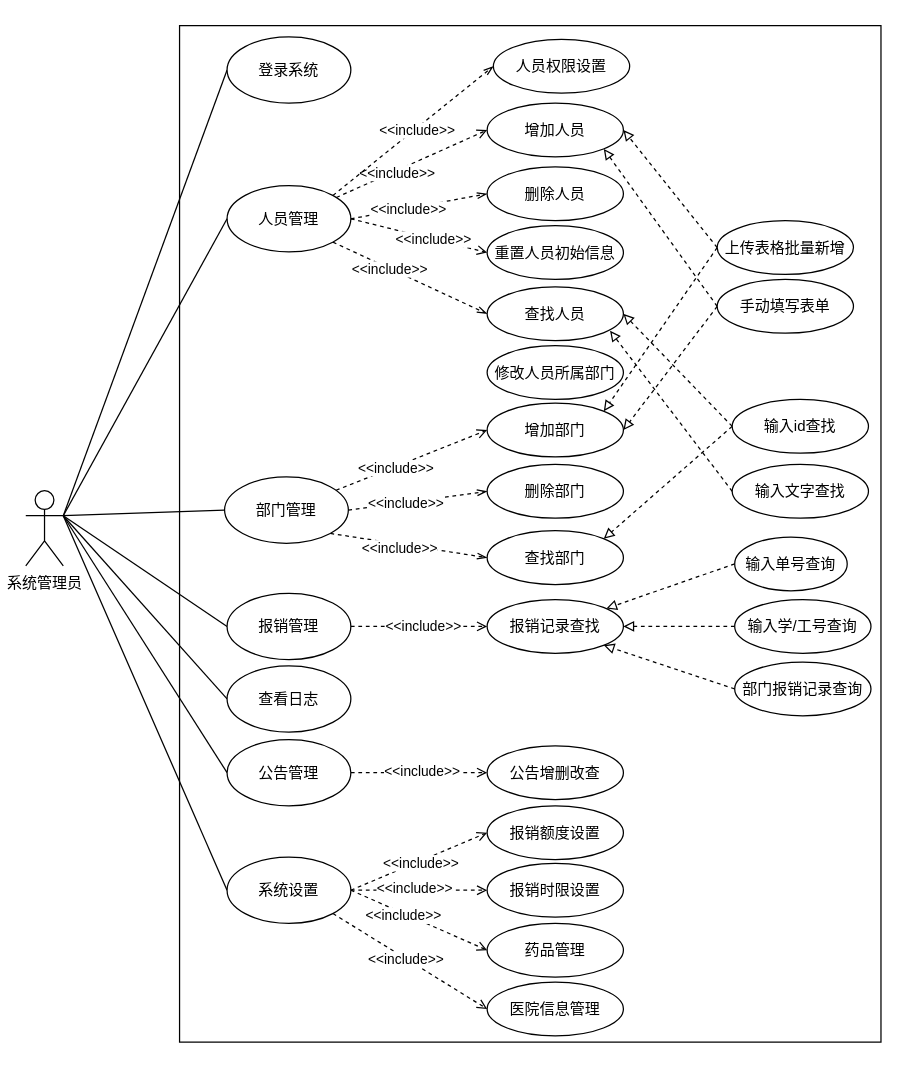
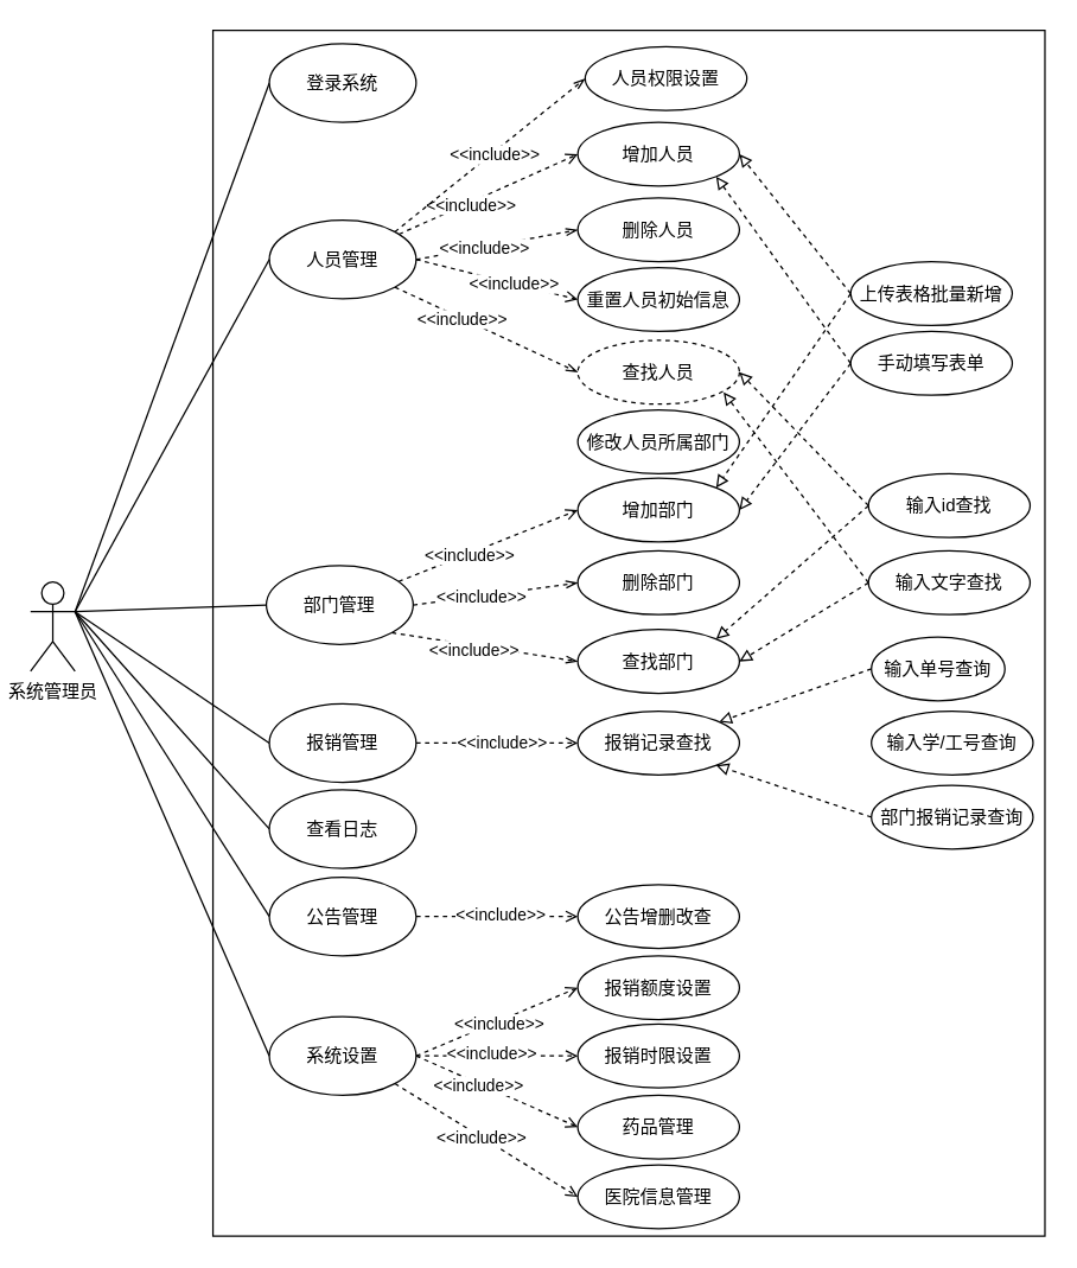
  <mxCell id="0" />
  <mxCell id="1" parent="0" />
  <mxCell id="2" value="" style="rounded=0;whiteSpace=wrap;html=1;" parent="1" vertex="1"><mxGeometry x="143" y="20" width="561" height="813" as="geometry" /></mxCell>
  <mxCell id="3" style="rounded=0;orthogonalLoop=1;jettySize=auto;html=1;entryX=0;entryY=0.5;entryDx=0;entryDy=0;labelBackgroundColor=none;endArrow=open;endFill=0;dashed=1;" parent="1" source="13" target="15" edge="1" treatAsSingle="0"><mxGeometry relative="1" as="geometry"><mxPoint x="362" y="125" as="targetPoint" /></mxGeometry></mxCell>
  <mxCell id="4" value="&amp;lt;&amp;lt;include&amp;gt;&amp;gt;" style="edgeLabel;html=1;align=center;verticalAlign=middle;resizable=0;points=[];" parent="3" vertex="1" connectable="0"><mxGeometry x="-0.209" y="-1" relative="1" as="geometry"><mxPoint as="offset" /></mxGeometry></mxCell>
  <mxCell id="5" style="edgeStyle=none;rounded=0;orthogonalLoop=1;jettySize=auto;html=1;entryX=0;entryY=0.5;entryDx=0;entryDy=0;dashed=1;labelBackgroundColor=none;endArrow=openThin;endFill=0;exitX=1;exitY=0.5;exitDx=0;exitDy=0;" parent="1" source="13" target="14" edge="1" treatAsSingle="0"><mxGeometry relative="1" as="geometry"><mxPoint x="255" y="187" as="sourcePoint" /><mxPoint x="360" y="201" as="targetPoint" /></mxGeometry></mxCell>
  <mxCell id="6" value="&amp;lt;&amp;lt;include&amp;gt;&amp;gt;" style="edgeLabel;html=1;align=center;verticalAlign=middle;resizable=0;points=[];" parent="5" vertex="1" connectable="0"><mxGeometry x="-0.171" relative="1" as="geometry"><mxPoint as="offset" /></mxGeometry></mxCell>
  <mxCell id="7" style="edgeStyle=none;rounded=0;orthogonalLoop=1;jettySize=auto;html=1;exitX=1;exitY=0.5;exitDx=0;exitDy=0;entryX=0;entryY=0.5;entryDx=0;entryDy=0;dashed=1;labelBackgroundColor=none;endArrow=open;endFill=0;" parent="1" source="13" target="16" edge="1" treatAsSingle="0"><mxGeometry relative="1" as="geometry"><mxPoint x="362.56" y="286.04" as="targetPoint" /></mxGeometry></mxCell>
  <mxCell id="8" value="&amp;lt;&amp;lt;include&amp;gt;&amp;gt;" style="edgeLabel;html=1;align=center;verticalAlign=middle;resizable=0;points=[];" parent="7" vertex="1" connectable="0"><mxGeometry x="0.188" relative="1" as="geometry"><mxPoint as="offset" /></mxGeometry></mxCell>
  <mxCell id="9" style="edgeStyle=none;rounded=0;orthogonalLoop=1;jettySize=auto;html=1;exitX=1;exitY=1;exitDx=0;exitDy=0;entryX=0;entryY=0.5;entryDx=0;entryDy=0;dashed=1;labelBackgroundColor=none;endArrow=openThin;endFill=0;" parent="1" source="13" target="17" edge="1" treatAsSingle="0"><mxGeometry relative="1" as="geometry" /></mxCell>
  <mxCell id="10" value="&amp;lt;&amp;lt;include&amp;gt;&amp;gt;" style="edgeLabel;html=1;align=center;verticalAlign=middle;resizable=0;points=[];" parent="9" vertex="1" connectable="0"><mxGeometry x="-0.258" relative="1" as="geometry"><mxPoint as="offset" /></mxGeometry></mxCell>
  <mxCell id="11" style="rounded=0;orthogonalLoop=1;jettySize=auto;html=1;exitX=1;exitY=0;exitDx=0;exitDy=0;entryX=0;entryY=0.5;entryDx=0;entryDy=0;dashed=1;endArrow=openThin;endFill=0;" parent="1" source="13" target="73" edge="1" treatAsSingle="0"><mxGeometry relative="1" as="geometry" /></mxCell>
  <mxCell id="12" value="&amp;lt;&amp;lt;include&amp;gt;&amp;gt;" style="edgeLabel;html=1;align=center;verticalAlign=middle;resizable=0;points=[];" parent="11" vertex="1" connectable="0"><mxGeometry x="-0.211" y="-2" relative="1" as="geometry"><mxPoint x="15.29" y="-13" as="offset" /></mxGeometry></mxCell>
  <mxCell id="13" value="人员管理" style="ellipse;whiteSpace=wrap;html=1;" parent="1" vertex="1"><mxGeometry x="181" y="148" width="99" height="53" as="geometry" /></mxCell>
  <mxCell id="14" value="删除人员" style="ellipse;whiteSpace=wrap;html=1;" parent="1" vertex="1"><mxGeometry x="389" y="133" width="109" height="43" as="geometry" /></mxCell>
  <mxCell id="15" value="增加人员" style="ellipse;whiteSpace=wrap;html=1;" parent="1" vertex="1"><mxGeometry x="389" y="82" width="109" height="43" as="geometry" /></mxCell>
  <mxCell id="16" value="重置人员初始信息" style="ellipse;whiteSpace=wrap;html=1;" parent="1" vertex="1"><mxGeometry x="389" y="180" width="109" height="43" as="geometry" /></mxCell>
- <mxCell id="17" value="查找人员" style="ellipse;whiteSpace=wrap;html=1;" parent="1" vertex="1"><mxGeometry x="389" y="229" width="109" height="43" as="geometry" /></mxCell>
+ <mxCell id="17" value="查找人员" style="ellipse;whiteSpace=wrap;html=1;dashed=1;" parent="1" vertex="1"><mxGeometry x="389" y="229" width="109" height="43" as="geometry" /></mxCell>
  <mxCell id="18" style="edgeStyle=none;rounded=0;orthogonalLoop=1;jettySize=auto;html=1;exitX=1;exitY=0.333;exitDx=0;exitDy=0;exitPerimeter=0;entryX=0;entryY=0.5;entryDx=0;entryDy=0;labelBackgroundColor=none;endArrow=none;endFill=0;" parent="1" source="25" target="13" edge="1"><mxGeometry relative="1" as="geometry" /></mxCell>
  <mxCell id="19" style="edgeStyle=none;rounded=0;orthogonalLoop=1;jettySize=auto;html=1;exitX=1;exitY=0.333;exitDx=0;exitDy=0;exitPerimeter=0;entryX=0;entryY=0.5;entryDx=0;entryDy=0;labelBackgroundColor=none;endArrow=none;endFill=0;" parent="1" source="25" target="32" edge="1"><mxGeometry relative="1" as="geometry" /></mxCell>
  <mxCell id="20" style="edgeStyle=none;rounded=0;orthogonalLoop=1;jettySize=auto;html=1;exitX=1;exitY=0.333;exitDx=0;exitDy=0;exitPerimeter=0;entryX=0;entryY=0.5;entryDx=0;entryDy=0;labelBackgroundColor=none;endArrow=none;endFill=0;" parent="1" source="25" target="51" edge="1"><mxGeometry relative="1" as="geometry" /></mxCell>
  <mxCell id="21" style="edgeStyle=none;rounded=0;orthogonalLoop=1;jettySize=auto;html=1;exitX=1;exitY=0.333;exitDx=0;exitDy=0;exitPerimeter=0;entryX=0;entryY=0.5;entryDx=0;entryDy=0;labelBackgroundColor=none;endArrow=none;endFill=0;" parent="1" source="25" target="59" edge="1"><mxGeometry relative="1" as="geometry" /></mxCell>
  <mxCell id="22" style="edgeStyle=none;rounded=0;orthogonalLoop=1;jettySize=auto;html=1;exitX=1;exitY=0.333;exitDx=0;exitDy=0;exitPerimeter=0;entryX=0;entryY=0.5;entryDx=0;entryDy=0;labelBackgroundColor=none;endArrow=none;endFill=0;" parent="1" source="25" target="68" edge="1"><mxGeometry relative="1" as="geometry" /></mxCell>
  <mxCell id="23" style="edgeStyle=none;rounded=0;orthogonalLoop=1;jettySize=auto;html=1;exitX=1;exitY=0.333;exitDx=0;exitDy=0;exitPerimeter=0;labelBackgroundColor=none;endArrow=none;endFill=0;entryX=0;entryY=0.5;entryDx=0;entryDy=0;" parent="1" source="25" target="72" edge="1"><mxGeometry relative="1" as="geometry"><mxPoint x="174" y="50.5" as="targetPoint" /></mxGeometry></mxCell>
  <mxCell id="24" style="edgeStyle=none;rounded=0;orthogonalLoop=1;jettySize=auto;html=1;exitX=1;exitY=0.333;exitDx=0;exitDy=0;exitPerimeter=0;entryX=0;entryY=0.5;entryDx=0;entryDy=0;labelBackgroundColor=none;endArrow=none;endFill=0;" parent="1" source="25" target="71" edge="1"><mxGeometry relative="1" as="geometry" /></mxCell>
  <mxCell id="25" value="系统管理员" style="shape=umlActor;verticalLabelPosition=bottom;verticalAlign=top;html=1;" parent="1" vertex="1"><mxGeometry x="20" y="392" width="30" height="60" as="geometry" /></mxCell>
  <mxCell id="26" style="rounded=0;orthogonalLoop=1;jettySize=auto;html=1;entryX=0;entryY=0.5;entryDx=0;entryDy=0;labelBackgroundColor=none;endArrow=open;endFill=0;dashed=1;" parent="1" source="32" target="34" edge="1" treatAsSingle="0"><mxGeometry relative="1" as="geometry"><mxPoint x="362" y="314" as="targetPoint" /></mxGeometry></mxCell>
  <mxCell id="27" value="&amp;lt;&amp;lt;include&amp;gt;&amp;gt;" style="edgeLabel;html=1;align=center;verticalAlign=middle;resizable=0;points=[];" parent="26" vertex="1" connectable="0"><mxGeometry x="-0.209" y="-1" relative="1" as="geometry"><mxPoint as="offset" /></mxGeometry></mxCell>
  <mxCell id="28" style="edgeStyle=none;rounded=0;orthogonalLoop=1;jettySize=auto;html=1;entryX=0;entryY=0.5;entryDx=0;entryDy=0;dashed=1;labelBackgroundColor=none;endArrow=openThin;endFill=0;exitX=1;exitY=0.5;exitDx=0;exitDy=0;" parent="1" source="32" target="33" edge="1" treatAsSingle="0"><mxGeometry relative="1" as="geometry"><mxPoint x="255" y="376" as="sourcePoint" /><mxPoint x="360" y="390" as="targetPoint" /></mxGeometry></mxCell>
  <mxCell id="29" value="&amp;lt;&amp;lt;include&amp;gt;&amp;gt;" style="edgeLabel;html=1;align=center;verticalAlign=middle;resizable=0;points=[];" parent="28" vertex="1" connectable="0"><mxGeometry x="-0.171" relative="1" as="geometry"><mxPoint as="offset" /></mxGeometry></mxCell>
  <mxCell id="30" style="edgeStyle=none;rounded=0;orthogonalLoop=1;jettySize=auto;html=1;exitX=1;exitY=1;exitDx=0;exitDy=0;entryX=0;entryY=0.5;entryDx=0;entryDy=0;dashed=1;labelBackgroundColor=none;endArrow=openThin;endFill=0;" parent="1" source="32" target="36" edge="1" treatAsSingle="0"><mxGeometry relative="1" as="geometry" /></mxCell>
  <mxCell id="31" value="&amp;lt;&amp;lt;include&amp;gt;&amp;gt;" style="edgeLabel;html=1;align=center;verticalAlign=middle;resizable=0;points=[];" parent="30" vertex="1" connectable="0"><mxGeometry x="-0.258" relative="1" as="geometry"><mxPoint x="8.77" y="4.41" as="offset" /></mxGeometry></mxCell>
  <mxCell id="32" value="部门管理" style="ellipse;whiteSpace=wrap;html=1;" parent="1" vertex="1"><mxGeometry x="179" y="381" width="99" height="53" as="geometry" /></mxCell>
  <mxCell id="33" value="删除部门" style="ellipse;whiteSpace=wrap;html=1;" parent="1" vertex="1"><mxGeometry x="389" y="371" width="109" height="43" as="geometry" /></mxCell>
  <mxCell id="34" value="增加部门" style="ellipse;whiteSpace=wrap;html=1;" parent="1" vertex="1"><mxGeometry x="389" y="322" width="109" height="43" as="geometry" /></mxCell>
  <mxCell id="35" value="修改人员所属部门" style="ellipse;whiteSpace=wrap;html=1;" parent="1" vertex="1"><mxGeometry x="389" y="276" width="109" height="43" as="geometry" /></mxCell>
  <mxCell id="36" value="查找部门" style="ellipse;whiteSpace=wrap;html=1;" parent="1" vertex="1"><mxGeometry x="389" y="424" width="109" height="43" as="geometry" /></mxCell>
  <mxCell id="37" style="edgeStyle=none;rounded=0;orthogonalLoop=1;jettySize=auto;html=1;exitX=0;exitY=0.5;exitDx=0;exitDy=0;entryX=1;entryY=0.5;entryDx=0;entryDy=0;dashed=1;labelBackgroundColor=none;endArrow=block;endFill=0;" parent="1" source="39" target="15" edge="1"><mxGeometry relative="1" as="geometry" /></mxCell>
  <mxCell id="38" style="edgeStyle=none;rounded=0;orthogonalLoop=1;jettySize=auto;html=1;exitX=0;exitY=0.5;exitDx=0;exitDy=0;entryX=1;entryY=0;entryDx=0;entryDy=0;dashed=1;labelBackgroundColor=none;endArrow=block;endFill=0;" parent="1" source="39" target="34" edge="1"><mxGeometry relative="1" as="geometry" /></mxCell>
  <mxCell id="39" value="上传表格批量新增" style="ellipse;whiteSpace=wrap;html=1;" parent="1" vertex="1"><mxGeometry x="573" y="176" width="109" height="43" as="geometry" /></mxCell>
  <mxCell id="40" style="edgeStyle=none;rounded=0;orthogonalLoop=1;jettySize=auto;html=1;exitX=0;exitY=0.5;exitDx=0;exitDy=0;dashed=1;labelBackgroundColor=none;endArrow=block;endFill=0;entryX=1;entryY=1;entryDx=0;entryDy=0;" parent="1" source="42" target="15" edge="1"><mxGeometry relative="1" as="geometry" /></mxCell>
  <mxCell id="41" style="edgeStyle=none;rounded=0;orthogonalLoop=1;jettySize=auto;html=1;exitX=0;exitY=0.5;exitDx=0;exitDy=0;entryX=1;entryY=0.5;entryDx=0;entryDy=0;dashed=1;labelBackgroundColor=none;endArrow=block;endFill=0;" parent="1" source="42" target="34" edge="1"><mxGeometry relative="1" as="geometry" /></mxCell>
  <mxCell id="42" value="手动填写表单" style="ellipse;whiteSpace=wrap;html=1;" parent="1" vertex="1"><mxGeometry x="573" y="223" width="109" height="43" as="geometry" /></mxCell>
  <mxCell id="43" style="edgeStyle=none;rounded=0;orthogonalLoop=1;jettySize=auto;html=1;exitX=0;exitY=0.5;exitDx=0;exitDy=0;entryX=0.902;entryY=0.815;entryDx=0;entryDy=0;entryPerimeter=0;dashed=1;labelBackgroundColor=none;endArrow=block;endFill=0;" parent="1" source="45" target="17" edge="1"><mxGeometry relative="1" as="geometry" /></mxCell>
+ <mxCell id="44" style="edgeStyle=none;rounded=0;orthogonalLoop=1;jettySize=auto;html=1;exitX=0;exitY=0.5;exitDx=0;exitDy=0;entryX=1;entryY=0.5;entryDx=0;entryDy=0;dashed=1;labelBackgroundColor=none;endArrow=block;endFill=0;" parent="1" source="45" target="36" edge="1"><mxGeometry relative="1" as="geometry" /></mxCell>
  <mxCell id="45" value="输入文字查找" style="ellipse;whiteSpace=wrap;html=1;" parent="1" vertex="1"><mxGeometry x="585" y="371" width="109" height="43" as="geometry" /></mxCell>
  <mxCell id="46" style="edgeStyle=none;rounded=0;orthogonalLoop=1;jettySize=auto;html=1;exitX=0;exitY=0.5;exitDx=0;exitDy=0;entryX=1;entryY=0.5;entryDx=0;entryDy=0;dashed=1;labelBackgroundColor=none;endArrow=block;endFill=0;" parent="1" source="48" target="17" edge="1"><mxGeometry relative="1" as="geometry" /></mxCell>
  <mxCell id="47" style="edgeStyle=none;rounded=0;orthogonalLoop=1;jettySize=auto;html=1;exitX=0;exitY=0.5;exitDx=0;exitDy=0;entryX=1;entryY=0;entryDx=0;entryDy=0;dashed=1;labelBackgroundColor=none;endArrow=block;endFill=0;" parent="1" source="48" target="36" edge="1"><mxGeometry relative="1" as="geometry" /></mxCell>
  <mxCell id="48" value="输入id查找" style="ellipse;whiteSpace=wrap;html=1;" parent="1" vertex="1"><mxGeometry x="585" y="319" width="109" height="43" as="geometry" /></mxCell>
  <mxCell id="49" style="edgeStyle=none;rounded=0;orthogonalLoop=1;jettySize=auto;html=1;exitX=1;exitY=0.5;exitDx=0;exitDy=0;dashed=1;labelBackgroundColor=none;endArrow=open;endFill=0;" parent="1" source="51" target="52" edge="1" treatAsSingle="0"><mxGeometry relative="1" as="geometry" /></mxCell>
  <mxCell id="50" value="&amp;lt;&amp;lt;include&amp;gt;&amp;gt;" style="edgeLabel;html=1;align=center;verticalAlign=middle;resizable=0;points=[];" parent="49" vertex="1" connectable="0"><mxGeometry x="0.431" y="-1" relative="1" as="geometry"><mxPoint x="-20.29" y="-1" as="offset" /></mxGeometry></mxCell>
  <mxCell id="51" value="报销管理" style="ellipse;whiteSpace=wrap;html=1;" parent="1" vertex="1"><mxGeometry x="181" y="474" width="99" height="53" as="geometry" /></mxCell>
  <mxCell id="52" value="报销记录查找" style="ellipse;whiteSpace=wrap;html=1;" parent="1" vertex="1"><mxGeometry x="389" y="479" width="109" height="43" as="geometry" /></mxCell>
- <mxCell id="53" style="edgeStyle=none;rounded=0;orthogonalLoop=1;jettySize=auto;html=1;exitX=0;exitY=0.5;exitDx=0;exitDy=0;dashed=1;labelBackgroundColor=none;endArrow=block;endFill=0;" parent="1" source="54" target="52" edge="1"><mxGeometry relative="1" as="geometry" /></mxCell>
  <mxCell id="54" value="输入学/工号查询" style="ellipse;whiteSpace=wrap;html=1;" parent="1" vertex="1"><mxGeometry x="587" y="479" width="109" height="43" as="geometry" /></mxCell>
  <mxCell id="55" style="edgeStyle=none;rounded=0;orthogonalLoop=1;jettySize=auto;html=1;exitX=0;exitY=0.5;exitDx=0;exitDy=0;entryX=1;entryY=1;entryDx=0;entryDy=0;dashed=1;labelBackgroundColor=none;endArrow=block;endFill=0;" parent="1" source="56" target="52" edge="1"><mxGeometry relative="1" as="geometry" /></mxCell>
  <mxCell id="56" value="部门报销记录查询" style="ellipse;whiteSpace=wrap;html=1;" parent="1" vertex="1"><mxGeometry x="587" y="529" width="109" height="43" as="geometry" /></mxCell>
  <mxCell id="57" style="edgeStyle=none;rounded=0;orthogonalLoop=1;jettySize=auto;html=1;exitX=0;exitY=0.5;exitDx=0;exitDy=0;dashed=1;labelBackgroundColor=none;endArrow=block;endFill=0;" parent="1" source="58" target="52" edge="1"><mxGeometry relative="1" as="geometry" /></mxCell>
  <mxCell id="58" value="输入单号查询" style="ellipse;whiteSpace=wrap;html=1;" parent="1" vertex="1"><mxGeometry x="587" y="429" width="90" height="43" as="geometry" /></mxCell>
  <mxCell id="59" value="查看日志" style="ellipse;whiteSpace=wrap;html=1;" parent="1" vertex="1"><mxGeometry x="181" y="532" width="99" height="53" as="geometry" /></mxCell>
  <mxCell id="60" style="edgeStyle=none;rounded=0;orthogonalLoop=1;jettySize=auto;html=1;exitX=1;exitY=0.5;exitDx=0;exitDy=0;entryX=0;entryY=0.5;entryDx=0;entryDy=0;labelBackgroundColor=none;endArrow=open;endFill=0;dashed=1;" parent="1" source="68" target="75" edge="1" treatAsSingle="0"><mxGeometry relative="1" as="geometry"><mxPoint x="394" y="677.5" as="targetPoint" /></mxGeometry></mxCell>
  <mxCell id="61" value="&amp;lt;&amp;lt;include&amp;gt;&amp;gt;" style="edgeLabel;html=1;align=center;verticalAlign=middle;resizable=0;points=[];" parent="60" vertex="1" connectable="0"><mxGeometry x="-0.188" y="-3" relative="1" as="geometry"><mxPoint x="10.47" y="-5.96" as="offset" /></mxGeometry></mxCell>
  <mxCell id="62" style="edgeStyle=none;rounded=0;orthogonalLoop=1;jettySize=auto;html=1;exitX=1;exitY=0.5;exitDx=0;exitDy=0;entryX=0;entryY=0.5;entryDx=0;entryDy=0;labelBackgroundColor=none;endArrow=open;endFill=0;dashed=1;" parent="1" source="68" target="76" edge="1" treatAsSingle="0"><mxGeometry relative="1" as="geometry"><mxPoint x="394" y="737.5" as="targetPoint" /></mxGeometry></mxCell>
  <mxCell id="63" value="&amp;lt;&amp;lt;include&amp;gt;&amp;gt;" style="edgeLabel;html=1;align=center;verticalAlign=middle;resizable=0;points=[];" parent="62" vertex="1" connectable="0"><mxGeometry x="-0.09" y="2" relative="1" as="geometry"><mxPoint as="offset" /></mxGeometry></mxCell>
  <mxCell id="64" style="rounded=0;orthogonalLoop=1;jettySize=auto;html=1;exitX=1;exitY=0.5;exitDx=0;exitDy=0;dashed=1;endArrow=open;endFill=0;entryX=0;entryY=0.5;entryDx=0;entryDy=0;" parent="1" source="68" target="77" edge="1" treatAsSingle="0"><mxGeometry relative="1" as="geometry"><mxPoint x="408.244" y="778.899" as="targetPoint" /></mxGeometry></mxCell>
  <mxCell id="65" value="&amp;lt;&amp;lt;include&amp;gt;&amp;gt;" style="edgeLabel;html=1;align=center;verticalAlign=middle;resizable=0;points=[];" parent="64" vertex="1" connectable="0"><mxGeometry x="-0.232" y="-2" relative="1" as="geometry"><mxPoint as="offset" /></mxGeometry></mxCell>
  <mxCell id="66" style="rounded=0;orthogonalLoop=1;jettySize=auto;html=1;exitX=1;exitY=1;exitDx=0;exitDy=0;entryX=0;entryY=0.5;entryDx=0;entryDy=0;dashed=1;endArrow=open;endFill=0;" parent="1" source="68" target="78" edge="1"><mxGeometry relative="1" as="geometry"><mxPoint x="392" y="850.5" as="targetPoint" /></mxGeometry></mxCell>
  <mxCell id="67" value="&amp;lt;&amp;lt;include&amp;gt;&amp;gt;" style="edgeLabel;html=1;align=center;verticalAlign=middle;resizable=0;points=[];" parent="66" vertex="1" connectable="0"><mxGeometry x="-0.262" y="-2" relative="1" as="geometry"><mxPoint x="12.51" y="6.07" as="offset" /></mxGeometry></mxCell>
  <mxCell id="68" value="系统设置" style="ellipse;whiteSpace=wrap;html=1;" parent="1" vertex="1"><mxGeometry x="181" y="685" width="99" height="53" as="geometry" /></mxCell>
  <mxCell id="69" style="edgeStyle=none;rounded=0;orthogonalLoop=1;jettySize=auto;html=1;exitX=1;exitY=0.5;exitDx=0;exitDy=0;entryX=0;entryY=0.5;entryDx=0;entryDy=0;labelBackgroundColor=none;endArrow=open;endFill=0;dashed=1;" parent="1" source="71" target="74" edge="1" treatAsSingle="0"><mxGeometry relative="1" as="geometry"><mxPoint x="394" y="617.5" as="targetPoint" /></mxGeometry></mxCell>
  <mxCell id="70" value="&amp;lt;&amp;lt;include&amp;gt;&amp;gt;" style="edgeLabel;html=1;align=center;verticalAlign=middle;resizable=0;points=[];" parent="69" vertex="1" connectable="0"><mxGeometry x="-0.256" relative="1" as="geometry"><mxPoint x="15" y="-1.5" as="offset" /></mxGeometry></mxCell>
  <mxCell id="71" value="公告管理" style="ellipse;whiteSpace=wrap;html=1;" parent="1" vertex="1"><mxGeometry x="181" y="591" width="99" height="53" as="geometry" /></mxCell>
  <mxCell id="72" value="登录系统" style="ellipse;whiteSpace=wrap;html=1;" parent="1" vertex="1"><mxGeometry x="181" y="29" width="99" height="53" as="geometry" /></mxCell>
  <mxCell id="73" value="人员权限设置" style="ellipse;whiteSpace=wrap;html=1;" parent="1" vertex="1"><mxGeometry x="394" y="31" width="109" height="43" as="geometry" /></mxCell>
  <mxCell id="74" value="公告增删改查" style="ellipse;whiteSpace=wrap;html=1;" parent="1" vertex="1"><mxGeometry x="389" y="596" width="109" height="43" as="geometry" /></mxCell>
  <mxCell id="75" value="报销额度设置" style="ellipse;whiteSpace=wrap;html=1;" parent="1" vertex="1"><mxGeometry x="389" y="644" width="109" height="43" as="geometry" /></mxCell>
  <mxCell id="76" value="报销时限设置" style="ellipse;whiteSpace=wrap;html=1;" parent="1" vertex="1"><mxGeometry x="389" y="690" width="109" height="43" as="geometry" /></mxCell>
  <mxCell id="77" value="药品管理" style="ellipse;whiteSpace=wrap;html=1;" parent="1" vertex="1"><mxGeometry x="389" y="738" width="109" height="43" as="geometry" /></mxCell>
  <mxCell id="78" value="医院信息管理" style="ellipse;whiteSpace=wrap;html=1;" parent="1" vertex="1"><mxGeometry x="389" y="785" width="109" height="43" as="geometry" /></mxCell>
